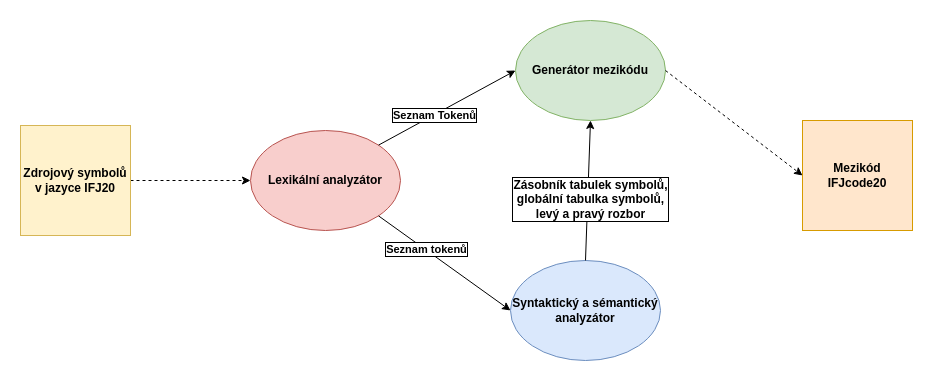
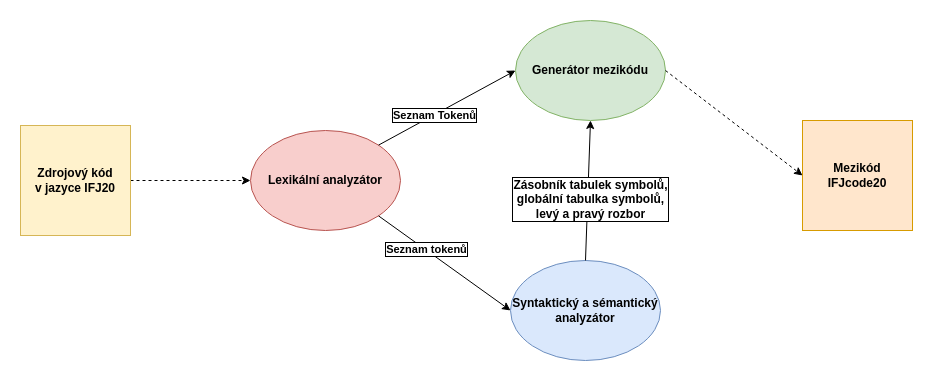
  <mxCell id="0" />
  <mxCell id="1" parent="0" />
  <mxCell id="2" value="&lt;b&gt;Lexikální analyzátor&lt;/b&gt;" style="ellipse;whiteSpace=wrap;html=1;fillColor=#f8cecc;strokeColor=#b85450;labelBackgroundColor=none;labelBorderColor=none;spacing=2;strokeWidth=1;" vertex="1" parent="1"><mxGeometry x="250" y="130" width="150" height="100" as="geometry" /></mxCell>
  <mxCell id="3" value="&lt;b&gt;Syntaktický a sémantický&lt;br&gt;analyzátor&lt;br&gt;&lt;/b&gt;" style="ellipse;whiteSpace=wrap;html=1;fillColor=#dae8fc;strokeColor=#6c8ebf;" vertex="1" parent="1"><mxGeometry x="510" y="260" width="150" height="100" as="geometry" /></mxCell>
  <mxCell id="4" value="&lt;b&gt;Generátor mezikódu&lt;br&gt;&lt;/b&gt;" style="ellipse;whiteSpace=wrap;html=1;fillColor=#d5e8d4;strokeColor=#82b366;" vertex="1" parent="1"><mxGeometry x="515" y="20" width="150" height="100" as="geometry" /></mxCell>
  <mxCell id="5" value="" style="endArrow=classic;html=1;exitX=1;exitY=0.5;exitDx=0;exitDy=0;entryX=0;entryY=0.5;entryDx=0;entryDy=0;shadow=0;sketch=0;fillColor=#f5f5f5;dashed=1;" edge="1" parent="1" source="13" target="2"><mxGeometry width="50" height="50" relative="1" as="geometry"><mxPoint x="140" y="180" as="sourcePoint" /><mxPoint x="530" y="230" as="targetPoint" /></mxGeometry></mxCell>
  <mxCell id="6" value="" style="endArrow=classic;html=1;exitX=1;exitY=0;exitDx=0;exitDy=0;entryX=0;entryY=0.5;entryDx=0;entryDy=0;" edge="1" parent="1" source="2" target="4"><mxGeometry width="50" height="50" relative="1" as="geometry"><mxPoint x="480" y="280" as="sourcePoint" /><mxPoint x="530" y="230" as="targetPoint" /></mxGeometry></mxCell>
  <mxCell id="7" value="&lt;b&gt;Seznam Tokenů&lt;/b&gt;" style="edgeLabel;html=1;align=center;verticalAlign=middle;resizable=0;points=[];labelBorderColor=#000000;" vertex="1" connectable="0" parent="6"><mxGeometry x="-0.236" y="2" relative="1" as="geometry"><mxPoint x="4" as="offset" /></mxGeometry></mxCell>
  <mxCell id="8" value="" style="endArrow=classic;html=1;exitX=1;exitY=1;exitDx=0;exitDy=0;entryX=0;entryY=0.5;entryDx=0;entryDy=0;" edge="1" parent="1" source="2" target="3"><mxGeometry width="50" height="50" relative="1" as="geometry"><mxPoint x="310.003" y="394.645" as="sourcePoint" /><mxPoint x="441.97" y="310" as="targetPoint" /></mxGeometry></mxCell>
  <mxCell id="9" value="&lt;b&gt;Seznam tokenů&lt;/b&gt;" style="edgeLabel;html=1;align=center;verticalAlign=middle;resizable=0;points=[];labelBorderColor=#000000;" vertex="1" connectable="0" parent="8"><mxGeometry x="-0.598" y="-1" relative="1" as="geometry"><mxPoint x="21" y="13" as="offset" /></mxGeometry></mxCell>
  <mxCell id="10" value="" style="endArrow=classic;html=1;entryX=0;entryY=0.5;entryDx=0;entryDy=0;dashed=1;exitX=1;exitY=0.5;exitDx=0;exitDy=0;" edge="1" parent="1" source="4" target="14"><mxGeometry width="50" height="50" relative="1" as="geometry"><mxPoint x="388.033" y="154.645" as="sourcePoint" /><mxPoint x="781.967" y="154.645" as="targetPoint" /></mxGeometry></mxCell>
  <mxCell id="11" value="" style="endArrow=classic;html=1;exitX=0.5;exitY=0;exitDx=0;exitDy=0;entryX=0.5;entryY=1;entryDx=0;entryDy=0;" edge="1" parent="1" source="3" target="4"><mxGeometry width="50" height="50" relative="1" as="geometry"><mxPoint x="398.033" y="164.645" as="sourcePoint" /><mxPoint x="530" y="80" as="targetPoint" /></mxGeometry></mxCell>
  <mxCell id="12" value="&lt;span style=&quot;font-size: 12px; font-weight: 700;&quot;&gt;Zásobník tabulek symbolů,&lt;/span&gt;&lt;br style=&quot;font-size: 12px; font-weight: 700;&quot;&gt;&lt;span style=&quot;font-size: 12px; font-weight: 700;&quot;&gt;globální tabulka symbolů,&lt;/span&gt;&lt;br style=&quot;font-size: 12px; font-weight: 700;&quot;&gt;&lt;span style=&quot;font-size: 12px; font-weight: 700;&quot;&gt;levý a pravý rozbor&lt;/span&gt;" style="edgeLabel;html=1;align=center;verticalAlign=middle;resizable=0;points=[];labelBackgroundColor=#ffffff;labelBorderColor=#000000;" vertex="1" connectable="0" parent="11"><mxGeometry x="0.69" y="-1" relative="1" as="geometry"><mxPoint x="-1" y="56.67" as="offset" /></mxGeometry></mxCell>
- <mxCell id="13" value="Zdrojový symbolů&lt;br&gt;v jazyce IFJ20" style="whiteSpace=wrap;html=1;aspect=fixed;shadow=0;strokeColor=#d6b656;fontStyle=1;labelBackgroundColor=none;glass=0;fillColor=#fff2cc;" vertex="1" parent="1"><mxGeometry x="20" y="125" width="110" height="110" as="geometry" /></mxCell>
+ <mxCell id="13" value="Zdrojový kód&lt;br&gt;v jazyce IFJ20" style="whiteSpace=wrap;html=1;aspect=fixed;shadow=0;strokeColor=#d6b656;fontStyle=1;labelBackgroundColor=none;glass=0;fillColor=#fff2cc;" vertex="1" parent="1"><mxGeometry x="20" y="125" width="110" height="110" as="geometry" /></mxCell>
  <mxCell id="14" value="Mezikód&lt;br&gt;IFJcode20" style="whiteSpace=wrap;html=1;aspect=fixed;shadow=0;strokeColor=#d79b00;fontStyle=1;labelBackgroundColor=none;glass=0;fillColor=#ffe6cc;" vertex="1" parent="1"><mxGeometry x="802" y="120" width="110" height="110" as="geometry" /></mxCell>
